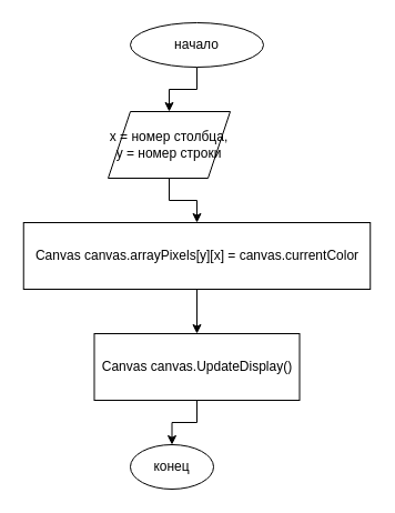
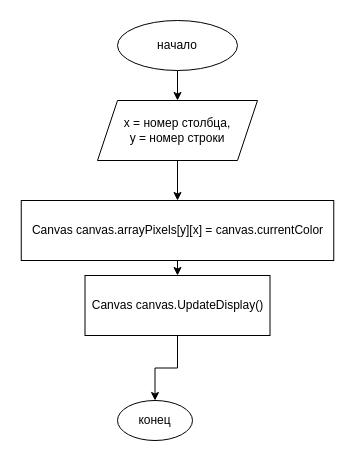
  <mxCell id="0" />
  <mxCell id="1" parent="0" />
  <mxCell id="2" style="edgeStyle=orthogonalEdgeStyle;rounded=0;orthogonalLoop=1;jettySize=auto;html=1;exitX=0.5;exitY=1;exitDx=0;exitDy=0;entryX=0.5;entryY=0;entryDx=0;entryDy=0;" parent="1" source="3" target="5" edge="1"><mxGeometry relative="1" as="geometry" /></mxCell>
- <mxCell id="3" value="начало" style="ellipse;whiteSpace=wrap;html=1;" parent="1" vertex="1"><mxGeometry x="117" y="20" width="120" height="40" as="geometry" /></mxCell>
+ <mxCell id="3" value="начало" style="ellipse;whiteSpace=wrap;html=1;" parent="1" vertex="1"><mxGeometry x="117" y="20" width="120" height="50" as="geometry" /></mxCell>
  <mxCell id="4" style="edgeStyle=orthogonalEdgeStyle;rounded=0;orthogonalLoop=1;jettySize=auto;html=1;exitX=0.5;exitY=1;exitDx=0;exitDy=0;entryX=0.5;entryY=0;entryDx=0;entryDy=0;" parent="1" source="5" target="7" edge="1"><mxGeometry relative="1" as="geometry" /></mxCell>
- <mxCell id="5" value="x = номер столбца,&lt;br&gt;y = номер строки" style="shape=parallelogram;perimeter=parallelogramPerimeter;whiteSpace=wrap;html=1;fixedSize=1;" parent="1" vertex="1"><mxGeometry x="97" y="100" width="110" height="60" as="geometry" /></mxCell>
+ <mxCell id="5" value="x = номер столбца,&lt;br&gt;y = номер строки" style="shape=parallelogram;perimeter=parallelogramPerimeter;whiteSpace=wrap;html=1;fixedSize=1;" parent="1" vertex="1"><mxGeometry x="97" y="100" width="160" height="60" as="geometry" /></mxCell>
  <mxCell id="6" style="edgeStyle=orthogonalEdgeStyle;rounded=0;orthogonalLoop=1;jettySize=auto;html=1;exitX=0.5;exitY=1;exitDx=0;exitDy=0;entryX=0.5;entryY=0;entryDx=0;entryDy=0;" parent="1" source="7" target="9" edge="1"><mxGeometry relative="1" as="geometry" /></mxCell>
  <mxCell id="7" value="Canvas canvas.arrayPixels[y][x] = canvas.currentColor" style="rounded=0;whiteSpace=wrap;html=1;" parent="1" vertex="1"><mxGeometry x="20.75" y="200" width="312.5" height="60" as="geometry" /></mxCell>
  <mxCell id="8" style="edgeStyle=orthogonalEdgeStyle;rounded=0;orthogonalLoop=1;jettySize=auto;html=1;exitX=0.5;exitY=1;exitDx=0;exitDy=0;entryX=0.5;entryY=0;entryDx=0;entryDy=0;" parent="1" source="9" target="10" edge="1"><mxGeometry relative="1" as="geometry" /></mxCell>
- <mxCell id="9" value="&lt;span style=&quot;&quot;&gt;Canvas canvas.&lt;/span&gt;UpdateDisplay()" style="rounded=0;whiteSpace=wrap;html=1;" parent="1" vertex="1"><mxGeometry x="84.5" y="300" width="185" height="60" as="geometry" /></mxCell>
+ <mxCell id="9" value="&lt;span style=&quot;&quot;&gt;Canvas canvas.&lt;/span&gt;UpdateDisplay()" style="rounded=0;whiteSpace=wrap;html=1;" parent="1" vertex="1"><mxGeometry x="84.5" y="275" width="185" height="60" as="geometry" /></mxCell>
  <mxCell id="10" value="конец" style="ellipse;whiteSpace=wrap;html=1;" parent="1" vertex="1"><mxGeometry x="117" y="400" width="75" height="40" as="geometry" /></mxCell>
